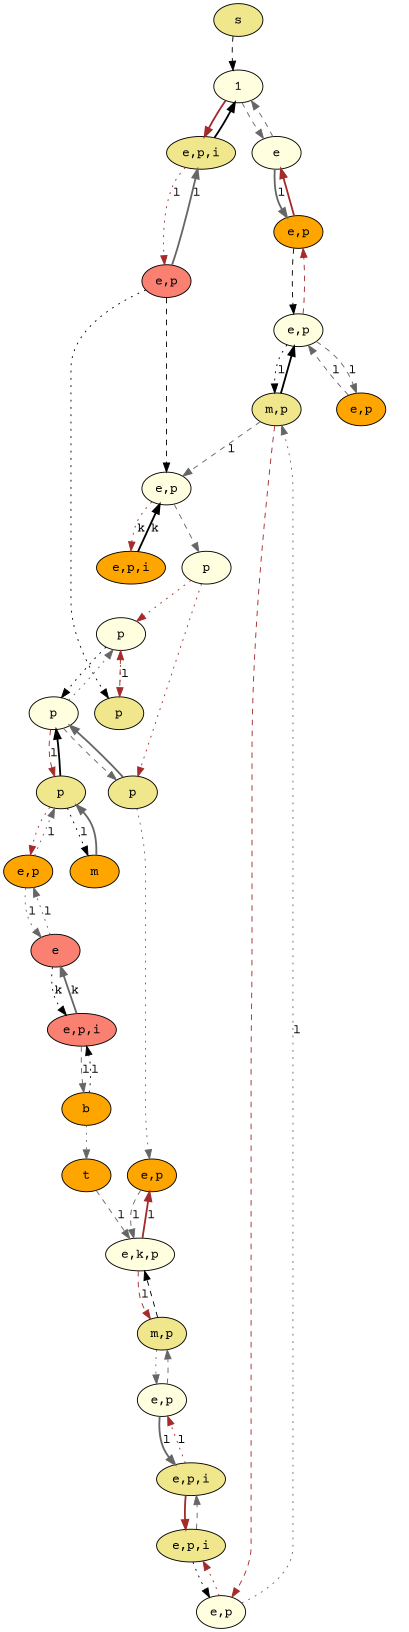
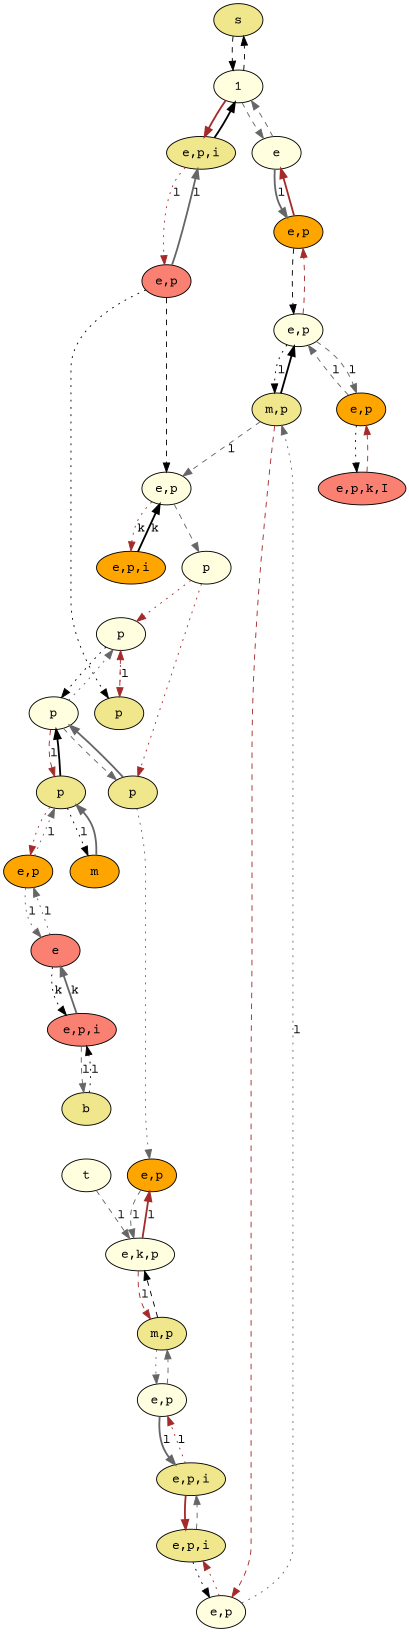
  digraph {
    fontname="Courier Prime"
    node [fillcolor=khaki fontname="Courier Prime" style=filled]
    edge [color=gray40 fontname="Courier Prime" style=dotted]
    n1 [label=s]
    1 [fillcolor=lightyellow]
    n3 [label="e,p,i"]
    n4 [fillcolor=lightyellow label=e]
    n5 [fillcolor=salmon label="e,p"]
    n6 [fillcolor=orange label="e,p"]
    n7 [fillcolor=lightyellow label="e,p"]
    n8 [label=p]
    n9 [fillcolor=lightyellow label="e,p"]
    n10 [label="m,p"]
    n11 [fillcolor=orange label="e,p"]
    n12 [fillcolor=lightyellow label="e,p"]
+   n13 [fillcolor=salmon label="e,p,k,I"]
    n14 [fillcolor=orange label="e,p,i"]
    n15 [fillcolor=lightyellow label=p]
    n16 [label="e,p,i"]
    n17 [fillcolor=lightyellow label=p]
    n18 [fillcolor=lightyellow label=p]
    n19 [fillcolor=orange label="e,p"]
    n20 [label=p]
    n21 [fillcolor=salmon label=e]
    n22 [fillcolor=orange label=m]
    n23 [fillcolor=salmon label="e,p,i"]
    n24 [fillcolor=orange label="e,p"]
    n25 [fillcolor=lightyellow label="e,k,p"]
    n26 [label="m,p"]
    n27 [label=p]
-   n28 [fillcolor=orange label=b]
-   n29 [fillcolor=orange label=t]
+   n28 [label=b]
+   n29 [fillcolor=lightyellow label=t]
    n30 [label="e,p,i"]
    n31 [fillcolor=lightyellow label="e,p"]
    n1 -> 1 [color=black style=dashed]
+   1 -> n1 [color=black style=dashed]
    1 -> n3 [color=brown style=bold]
    1 -> n4 [style=dashed]
    n3 -> 1 [color=black style=bold]
    n3 -> n5 [color=brown label=l]
    n4 -> 1 [style=dashed]
    n4 -> n6 [label=l style=bold]
    n5 -> n3 [label=l style=bold]
    n5 -> n7 [color=black style=dashed]
    n5 -> n8 [color=black]
    n6 -> n4 [color=brown style=bold]
    n6 -> n9 [color=black style=dashed]
    n7 -> n14 [color=brown label=k]
    n7 -> n15 [style=dashed]
    n8 -> n17 [color=brown style=dashed]
    n9 -> n6 [color=brown style=dashed]
    n9 -> n10 [color=black label=l]
    n9 -> n11 [label=l style=dashed]
    n10 -> n7 [label=l style=dashed]
    n10 -> n9 [color=black style=bold]
    n10 -> n12 [color=brown style=dashed]
    n11 -> n9 [label=l style=dashed]
+   n11 -> n13 [color=black]
    n12 -> n10 [label=l]
    n12 -> n16 [color=brown]
+   n13 -> n11 [color=brown style=dashed]
    n14 -> n7 [color=black label=k style=bold]
    n15 -> n17 [color=brown]
    n15 -> n27 [color=brown]
    n16 -> n12 [color=black]
    n16 -> n30 [style=dashed]
    n17 -> n8 [color=brown label=l]
    n17 -> n18 [color=black]
    n18 -> n17
    n18 -> n20 [color=brown label=l style=dashed]
    n18 -> n27 [style=dashed]
    n19 -> n20 [label=l]
    n19 -> n21 [label=l]
    n20 -> n18 [color=black style=bold]
    n20 -> n19 [color=brown]
    n20 -> n22 [color=black label=l]
    n21 -> n19 [label=l]
    n21 -> n23 [color=black label=k]
    n22 -> n20 [style=bold]
    n23 -> n21 [label=k style=bold]
    n23 -> n28 [label=l style=dashed]
    n24 -> n25 [label=l style=dashed]
    n25 -> n24 [color=brown label=l style=bold]
    n25 -> n26 [color=brown label=l style=dashed]
    n26 -> n25 [color=black style=dashed]
    n26 -> n31
    n27 -> n18 [style=bold]
    n27 -> n24
    n28 -> n23 [color=black label=l]
-   n28 -> n29
    n29 -> n25 [label=l style=dashed]
    n30 -> n16 [color=brown style=bold]
    n30 -> n31 [color=brown label=l]
    n31 -> n26 [style=dashed]
    n31 -> n30 [label=l style=bold]
  }
